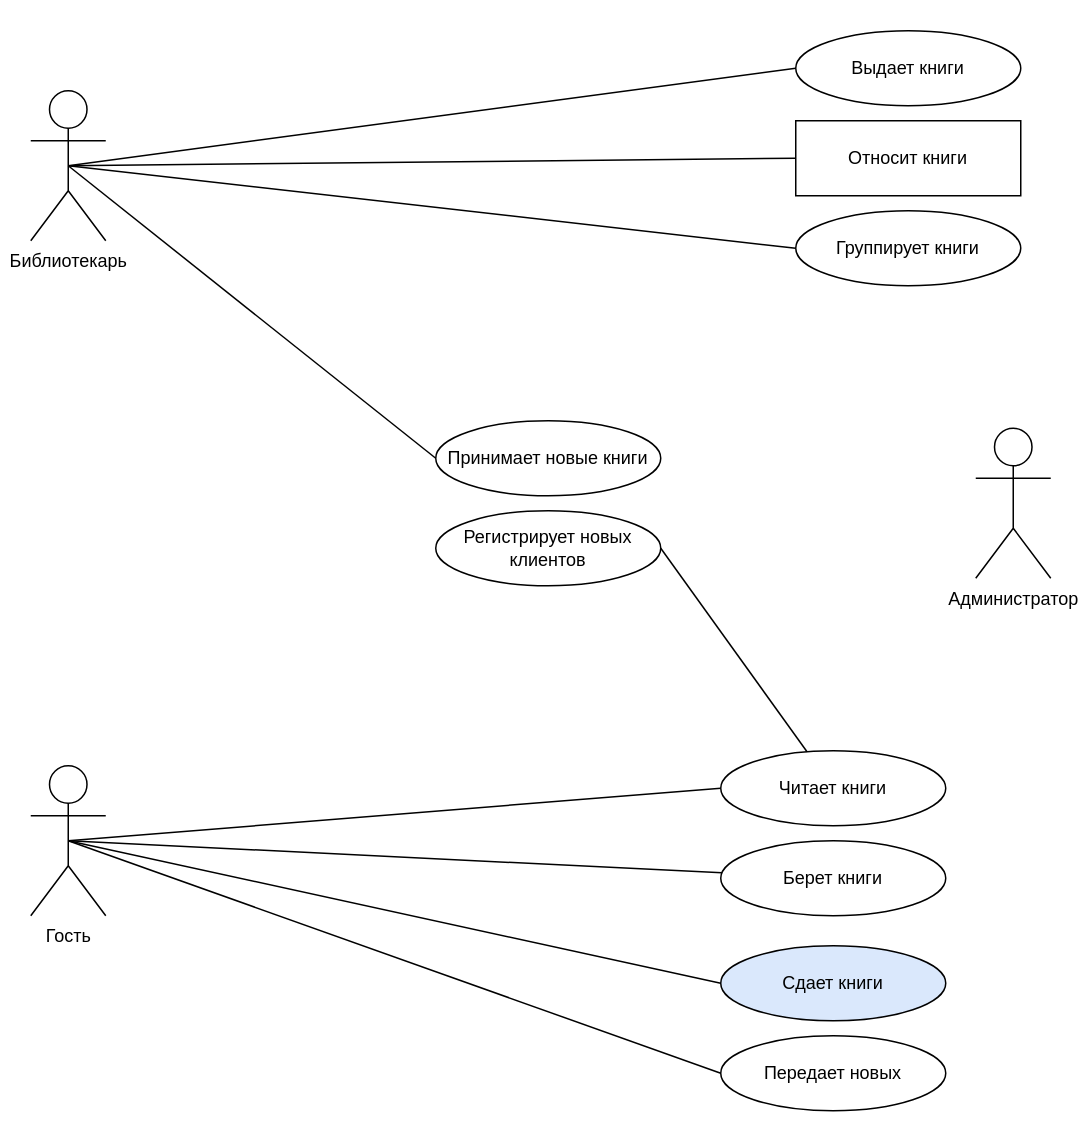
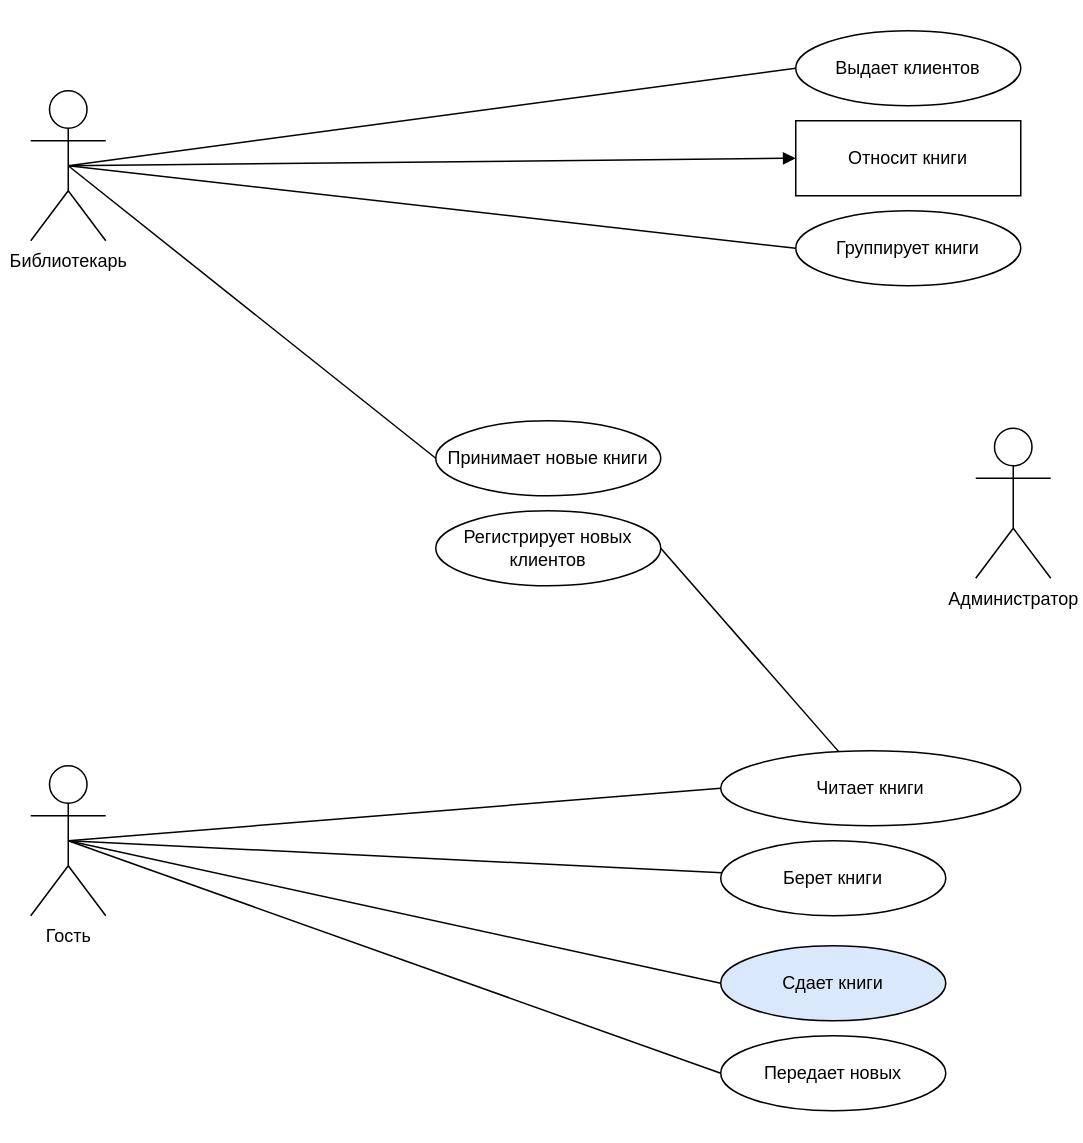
  <mxCell id="0" />
  <mxCell id="1" parent="0" />
  <mxCell id="2" value="Библиотекарь" style="shape=umlActor;verticalLabelPosition=bottom;verticalAlign=top;html=1;outlineConnect=0;" parent="1" vertex="1"><mxGeometry x="20" y="60" width="50" height="100" as="geometry" /></mxCell>
  <mxCell id="3" value="Администратор" style="shape=umlActor;verticalLabelPosition=bottom;verticalAlign=top;html=1;outlineConnect=0;" parent="1" vertex="1"><mxGeometry x="650" y="285" width="50" height="100" as="geometry" /></mxCell>
  <mxCell id="4" value="Гость" style="shape=umlActor;verticalLabelPosition=bottom;verticalAlign=top;html=1;outlineConnect=0;" parent="1" vertex="1"><mxGeometry x="20" y="510" width="50" height="100" as="geometry" /></mxCell>
- <mxCell id="5" value="Читает книги" style="ellipse;whiteSpace=wrap;html=1;" parent="1" vertex="1"><mxGeometry x="480" y="500" width="150" height="50" as="geometry" /></mxCell>
+ <mxCell id="5" value="Читает книги" style="ellipse;whiteSpace=wrap;html=1;" parent="1" vertex="1"><mxGeometry x="480" y="500" width="200" height="50" as="geometry" /></mxCell>
  <mxCell id="6" value="Берет книги" style="ellipse;whiteSpace=wrap;html=1;" parent="1" vertex="1"><mxGeometry x="480" y="560" width="150" height="50" as="geometry" /></mxCell>
  <mxCell id="7" value="Сдает книги" style="ellipse;whiteSpace=wrap;html=1;fillColor=#dae8fc;" parent="1" vertex="1"><mxGeometry x="480" y="630" width="150" height="50" as="geometry" /></mxCell>
  <mxCell id="8" value="Передает новых" style="ellipse;whiteSpace=wrap;html=1;" parent="1" vertex="1"><mxGeometry x="480" y="690" width="150" height="50" as="geometry" /></mxCell>
  <mxCell id="9" value="Принимает новые книги" style="ellipse;whiteSpace=wrap;html=1;" parent="1" vertex="1"><mxGeometry x="290" y="280" width="150" height="50" as="geometry" /></mxCell>
  <mxCell id="10" style="edgeStyle=orthogonalEdgeStyle;rounded=0;orthogonalLoop=1;jettySize=auto;html=1;exitX=0;exitY=0.5;exitDx=0;exitDy=0;entryX=0;entryY=0.5;entryDx=0;entryDy=0;" parent="1" source="11" target="11" edge="1"><mxGeometry relative="1" as="geometry"><mxPoint x="290" y="375" as="targetPoint" /></mxGeometry></mxCell>
  <mxCell id="11" value="Регистрирует новых клиентов" style="ellipse;whiteSpace=wrap;html=1;" parent="1" vertex="1"><mxGeometry x="290" y="340" width="150" height="50" as="geometry" /></mxCell>
- <mxCell id="12" value="Выдает книги" style="ellipse;whiteSpace=wrap;html=1;" parent="1" vertex="1"><mxGeometry x="530" y="20" width="150" height="50" as="geometry" /></mxCell>
+ <mxCell id="12" value="Выдает клиентов" style="ellipse;whiteSpace=wrap;html=1;" parent="1" vertex="1"><mxGeometry x="530" y="20" width="150" height="50" as="geometry" /></mxCell>
  <mxCell id="13" value="Относит книги" style="whiteSpace=wrap;html=1;rounded=0;" parent="1" vertex="1"><mxGeometry x="530" y="80" width="150" height="50" as="geometry" /></mxCell>
  <mxCell id="14" value="Группирует книги" style="ellipse;whiteSpace=wrap;html=1;" parent="1" vertex="1"><mxGeometry x="530" y="140" width="150" height="50" as="geometry" /></mxCell>
  <mxCell id="15" value="" style="endArrow=none;html=1;entryX=0;entryY=0.5;entryDx=0;entryDy=0;exitX=0.5;exitY=0.5;exitDx=0;exitDy=0;exitPerimeter=0;" parent="1" target="9" edge="1" source="2"><mxGeometry width="50" height="50" relative="1" as="geometry"><mxPoint x="90" y="130" as="sourcePoint" /><mxPoint x="290" y="375" as="targetPoint" /></mxGeometry></mxCell>
  <mxCell id="16" value="" style="endArrow=none;html=1;exitX=0.5;exitY=0.5;exitDx=0;exitDy=0;exitPerimeter=0;entryX=0;entryY=0.5;entryDx=0;entryDy=0;" parent="1" target="14" edge="1" source="2"><mxGeometry width="50" height="50" relative="1" as="geometry"><mxPoint x="50" y="110" as="sourcePoint" /><mxPoint x="530" y="165" as="targetPoint" /></mxGeometry></mxCell>
- <mxCell id="17" value="" style="endArrow=none;html=1;entryX=0;entryY=0.5;entryDx=0;entryDy=0;exitX=0.5;exitY=0.5;exitDx=0;exitDy=0;exitPerimeter=0;" parent="1" target="13" edge="1" source="2"><mxGeometry width="50" height="50" relative="1" as="geometry"><mxPoint x="90" y="130" as="sourcePoint" /><mxPoint x="290" y="375" as="targetPoint" /></mxGeometry></mxCell>
+ <mxCell id="17" value="" style="endArrow=block;html=1;entryX=0;entryY=0.5;entryDx=0;entryDy=0;exitX=0.5;exitY=0.5;exitDx=0;exitDy=0;exitPerimeter=0;" parent="1" target="13" edge="1" source="2"><mxGeometry width="50" height="50" relative="1" as="geometry"><mxPoint x="90" y="130" as="sourcePoint" /><mxPoint x="290" y="375" as="targetPoint" /></mxGeometry></mxCell>
  <mxCell id="18" value="" style="endArrow=none;html=1;entryX=0;entryY=0.5;entryDx=0;entryDy=0;exitX=0.5;exitY=0.5;exitDx=0;exitDy=0;exitPerimeter=0;" parent="1" target="12" edge="1" source="2"><mxGeometry width="50" height="50" relative="1" as="geometry"><mxPoint x="90" y="130" as="sourcePoint" /><mxPoint x="290" y="375" as="targetPoint" /></mxGeometry></mxCell>
  <mxCell id="19" value="" style="endArrow=none;html=1;exitX=1;exitY=0.5;exitDx=0;exitDy=0;" parent="1" source="11" edge="1" target="5"><mxGeometry width="50" height="50" relative="1" as="geometry"><mxPoint x="440" y="380" as="sourcePoint" /><mxPoint x="670" y="340" as="targetPoint" /></mxGeometry></mxCell>
  <mxCell id="20" value="" style="endArrow=none;html=1;entryX=0;entryY=0.5;entryDx=0;entryDy=0;exitX=0.5;exitY=0.5;exitDx=0;exitDy=0;exitPerimeter=0;" parent="1" target="5" edge="1" source="4"><mxGeometry width="50" height="50" relative="1" as="geometry"><mxPoint x="80" y="570" as="sourcePoint" /><mxPoint x="360" y="380" as="targetPoint" /></mxGeometry></mxCell>
  <mxCell id="21" value="" style="endArrow=none;html=1;exitX=0.5;exitY=0.5;exitDx=0;exitDy=0;exitPerimeter=0;" parent="1" target="6" edge="1" source="4"><mxGeometry width="50" height="50" relative="1" as="geometry"><mxPoint x="79" y="572" as="sourcePoint" /><mxPoint x="480" y="520" as="targetPoint" /></mxGeometry></mxCell>
  <mxCell id="22" value="" style="endArrow=none;html=1;entryX=0;entryY=0.5;entryDx=0;entryDy=0;exitX=0.5;exitY=0.5;exitDx=0;exitDy=0;exitPerimeter=0;" parent="1" target="7" edge="1" source="4"><mxGeometry width="50" height="50" relative="1" as="geometry"><mxPoint x="78.95" y="572" as="sourcePoint" /><mxPoint x="470" y="650" as="targetPoint" /></mxGeometry></mxCell>
  <mxCell id="23" value="" style="endArrow=none;html=1;entryX=0;entryY=0.5;entryDx=0;entryDy=0;exitX=0.5;exitY=0.5;exitDx=0;exitDy=0;exitPerimeter=0;" parent="1" target="8" edge="1" source="4"><mxGeometry width="50" height="50" relative="1" as="geometry"><mxPoint x="78.95" y="572" as="sourcePoint" /><mxPoint x="480" y="520" as="targetPoint" /><Array as="points" /></mxGeometry></mxCell>
